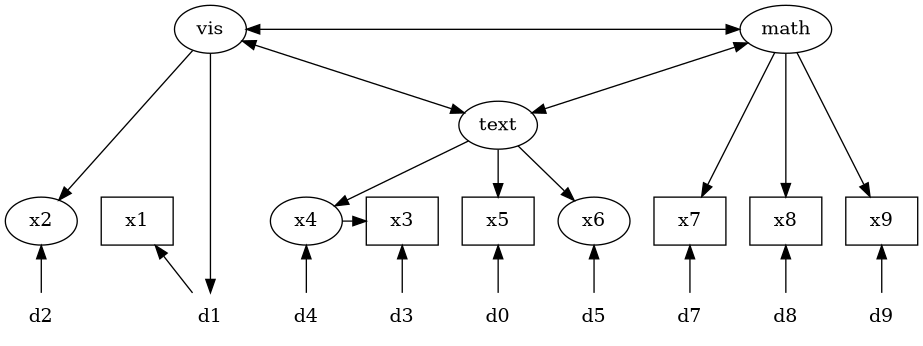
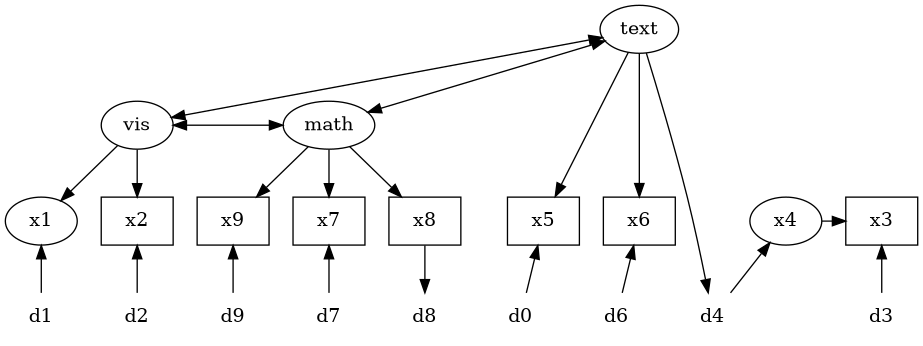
  digraph {
    node [shape=plaintext]
-   x1 [group=obsvar shape=box]
-   x2 [group=obsvar shape=ellipse]
+   x1 [group=obsvar shape=ellipse]
+   x2 [group=obsvar shape=box]
    x3 [group=obsvar shape=box]
    x4 [group=obsvar shape=ellipse]
    x5 [group=obsvar shape=box]
-   x6 [group=obsvar shape=ellipse]
+   x6 [group=obsvar shape=box]
    x7 [group=obsvar shape=box]
    x8 [group=obsvar shape=box]
    x9 [group=obsvar shape=box]
    vis [shape=""]
    math [shape=""]
    d1
    d2
    d3
    d4
    n16 [label=d0]
-   d6 [label=d5]
+   d6
    d7
    d8
    d9
    text [shape=""]
    subgraph sub_1 {
      rank=same
      x1
      x2
      x3
      x4
      x5
      x6
      x7
      x8
      x9
    }
    subgraph sub_2 {
      rank=same
      vis
      math
    }
    subgraph sub_3 {
      rank=max
      d1
      d2
      d3
      d4
      n16
      d6
      d7
      d8
      d9
    }
    x4 -> x3 [weight=1000]
-   vis -> d1 [weight=1000]
+   vis -> x1 [weight=1000]
    vis -> x2 [weight=1000]
    vis -> math [dir=both]
    vis -> text [dir=both]
    math -> x7 [weight=1000]
    math -> x8 [weight=1000]
    math -> x9 [weight=1000]
    d1 -> x1
    d2 -> x2
    d3 -> x3
    d4 -> x4
    n16 -> x5
    d6 -> x6
    d7 -> x7
-   d8 -> x8
+   x8 -> d8
    d9 -> x9
-   text -> x4 [weight=1000]
+   text -> d4 [weight=1000]
    text -> x5 [weight=1000]
    text -> x6 [weight=1000]
    text -> math [dir=both]
  }
